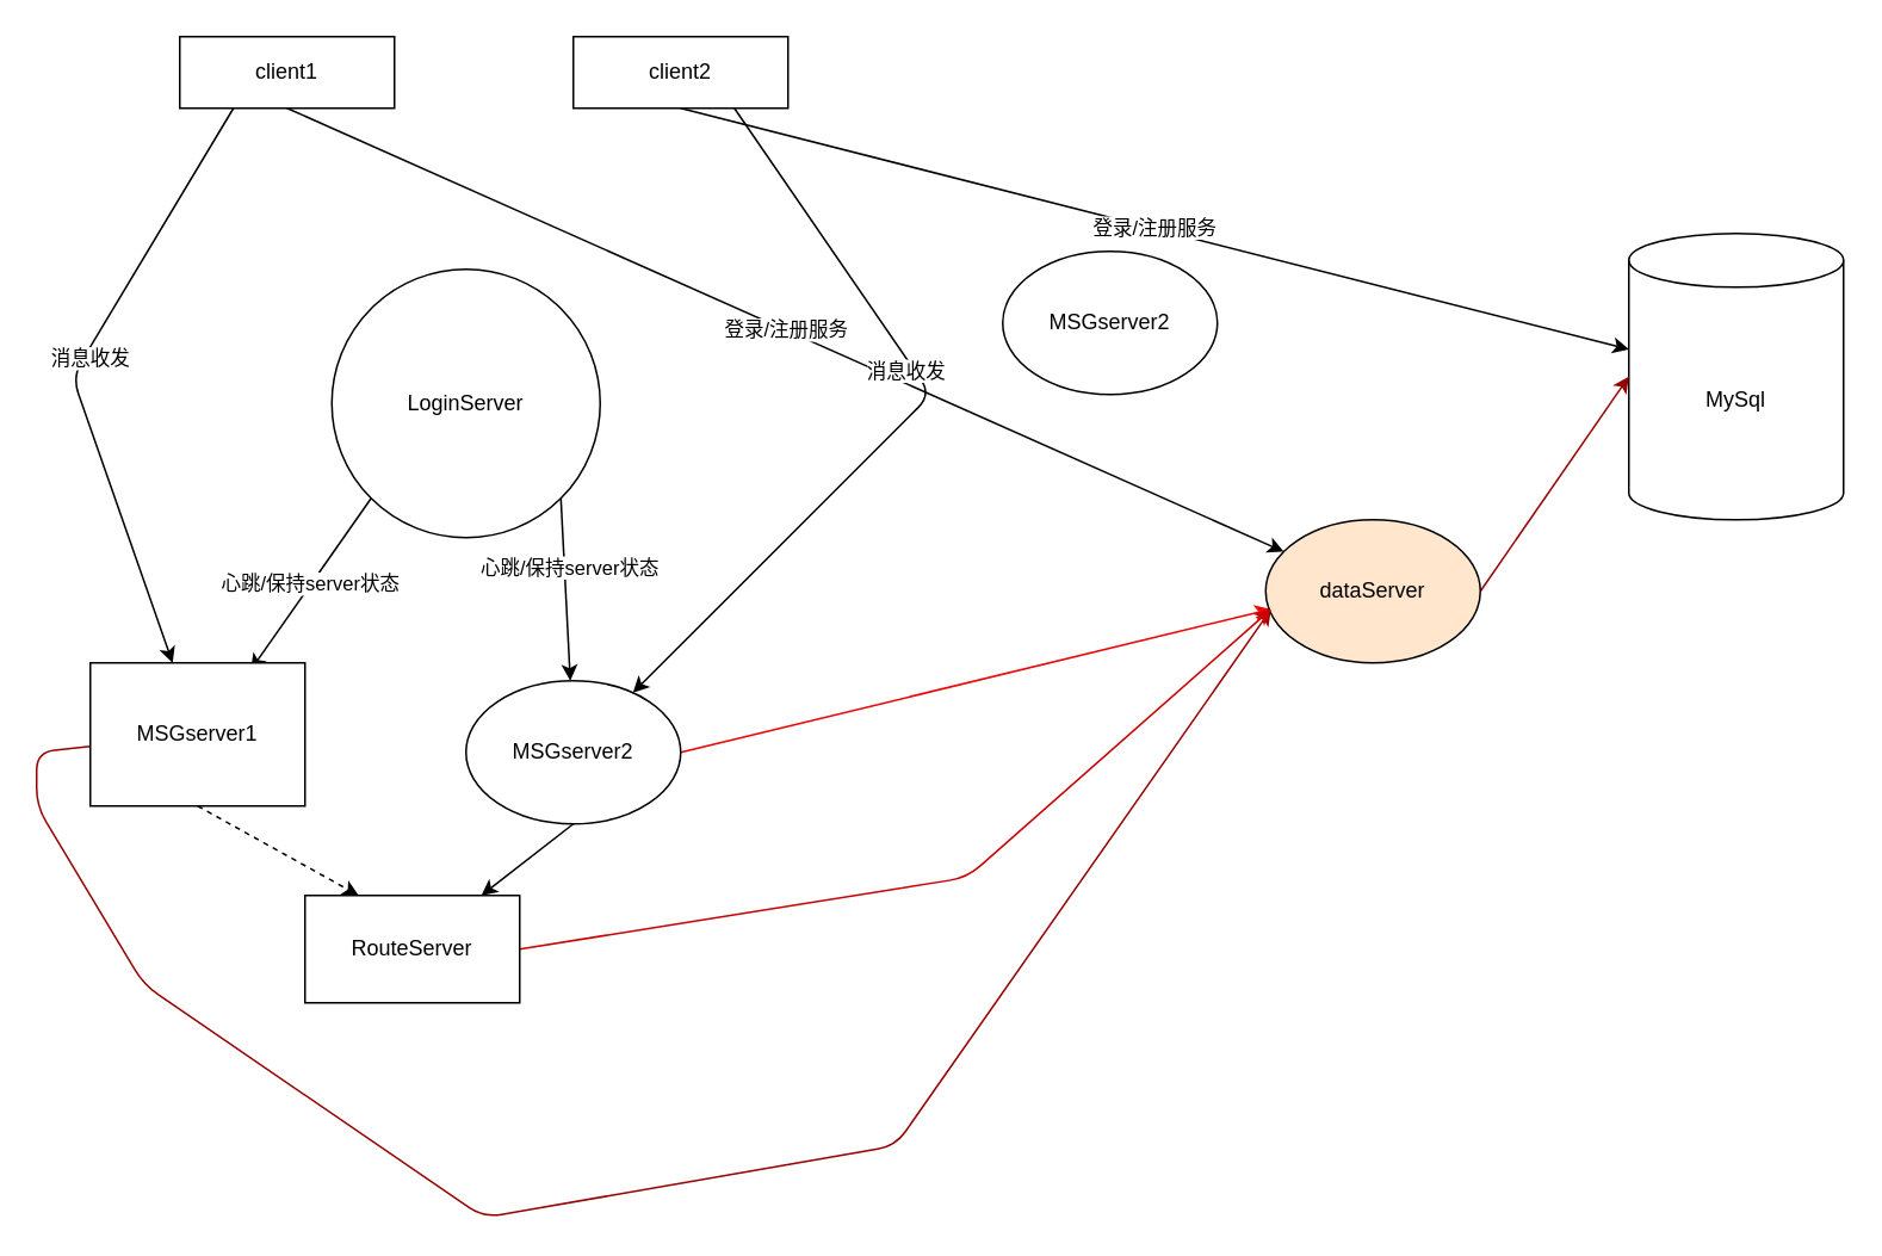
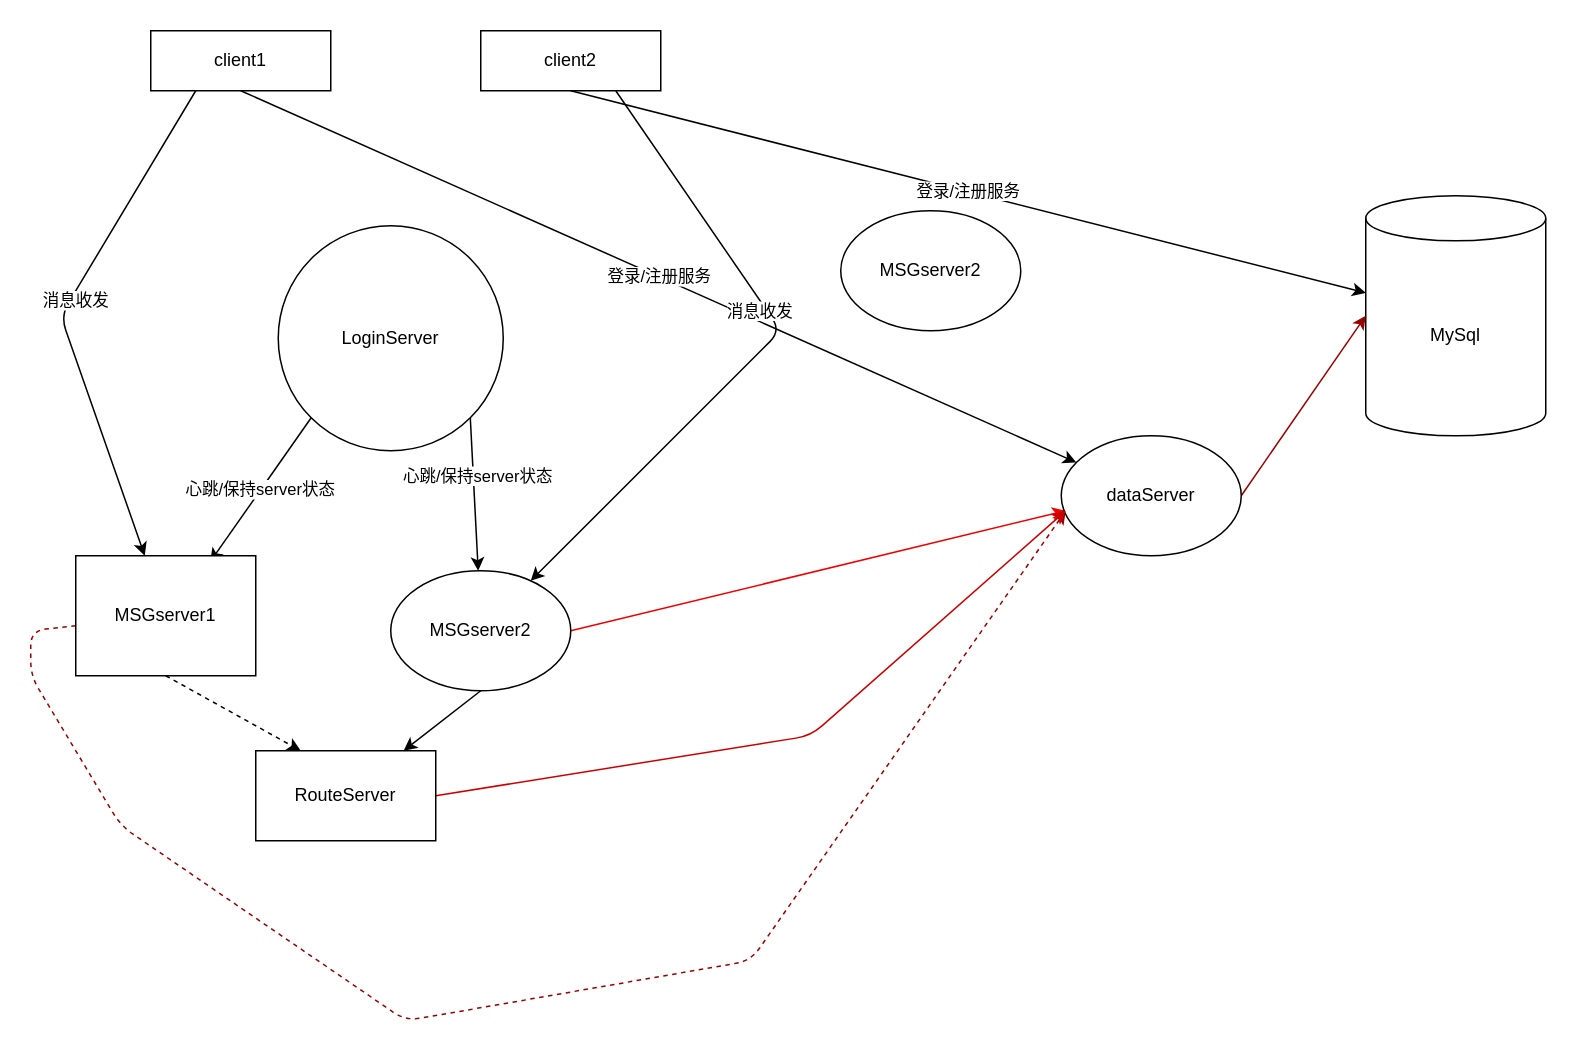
  <mxCell id="0" />
  <mxCell id="1" parent="0" />
  <mxCell id="2" value="登录/注册服务" style="edgeStyle=none;html=1;exitX=0.5;exitY=1;exitDx=0;exitDy=0;" parent="1" source="4" target="21" edge="1"><mxGeometry relative="1" as="geometry" /></mxCell>
  <mxCell id="3" value="消息收发" style="edgeStyle=none;html=1;exitX=0.25;exitY=1;exitDx=0;exitDy=0;" parent="1" source="4" target="15" edge="1"><mxGeometry x="-0.067" y="3" relative="1" as="geometry"><Array as="points"><mxPoint x="40" y="210" /></Array><mxPoint as="offset" /></mxGeometry></mxCell>
  <mxCell id="4" value="client1" style="rounded=0;whiteSpace=wrap;html=1;" parent="1" vertex="1"><mxGeometry x="100" y="20" width="120" height="40" as="geometry" /></mxCell>
  <mxCell id="5" value="登录/注册服务" style="edgeStyle=none;html=1;exitX=0.5;exitY=1;exitDx=0;exitDy=0;" parent="1" source="8" target="19" edge="1"><mxGeometry relative="1" as="geometry" /></mxCell>
  <mxCell id="6" style="edgeStyle=none;html=1;exitX=0.75;exitY=1;exitDx=0;exitDy=0;" parent="1" source="8" target="18" edge="1"><mxGeometry relative="1" as="geometry"><Array as="points"><mxPoint x="520" y="220" /></Array></mxGeometry></mxCell>
  <mxCell id="7" value="消息收发" style="edgeLabel;html=1;align=center;verticalAlign=middle;resizable=0;points=[];" parent="6" vertex="1" connectable="0"><mxGeometry x="-0.188" y="-4" relative="1" as="geometry"><mxPoint as="offset" /></mxGeometry></mxCell>
  <mxCell id="8" value="client2" style="rounded=0;whiteSpace=wrap;html=1;" parent="1" vertex="1"><mxGeometry x="320" y="20" width="120" height="40" as="geometry" /></mxCell>
  <mxCell id="9" value="心跳/保持server状态" style="edgeStyle=none;html=1;exitX=0;exitY=1;exitDx=0;exitDy=0;entryX=0.747;entryY=0.05;entryDx=0;entryDy=0;entryPerimeter=0;" parent="1" source="12" target="15" edge="1"><mxGeometry relative="1" as="geometry" /></mxCell>
  <mxCell id="10" style="edgeStyle=none;html=1;exitX=1;exitY=1;exitDx=0;exitDy=0;" parent="1" source="12" target="18" edge="1"><mxGeometry relative="1" as="geometry" /></mxCell>
  <mxCell id="11" value="心跳/保持server状态" style="edgeLabel;html=1;align=center;verticalAlign=middle;resizable=0;points=[];" parent="10" vertex="1" connectable="0"><mxGeometry x="-0.229" y="2" relative="1" as="geometry"><mxPoint as="offset" /></mxGeometry></mxCell>
  <mxCell id="12" value="LoginServer" style="ellipse;whiteSpace=wrap;html=1;aspect=fixed;" parent="1" vertex="1"><mxGeometry x="185" y="150" width="150" height="150" as="geometry" /></mxCell>
  <mxCell id="13" style="edgeStyle=none;html=1;exitX=0.5;exitY=1;exitDx=0;exitDy=0;entryX=0.25;entryY=0;entryDx=0;entryDy=0;dashed=1;" parent="1" source="15" target="23" edge="1"><mxGeometry relative="1" as="geometry" /></mxCell>
- <mxCell id="14" style="edgeStyle=none;html=1;entryX=0.025;entryY=0.625;entryDx=0;entryDy=0;entryPerimeter=0;strokeColor=#990000;" parent="1" source="15" target="21" edge="1"><mxGeometry relative="1" as="geometry"><Array as="points"><mxPoint x="20" y="420" /><mxPoint x="20" y="450" /><mxPoint x="80" y="550" /><mxPoint x="270" y="680" /><mxPoint x="500" y="640" /></Array></mxGeometry></mxCell>
+ <mxCell id="14" style="edgeStyle=none;html=1;entryX=0.025;entryY=0.625;entryDx=0;entryDy=0;entryPerimeter=0;strokeColor=#990000;dashed=1;" parent="1" source="15" target="21" edge="1"><mxGeometry relative="1" as="geometry"><Array as="points"><mxPoint x="20" y="420" /><mxPoint x="20" y="450" /><mxPoint x="80" y="550" /><mxPoint x="270" y="680" /><mxPoint x="500" y="640" /></Array></mxGeometry></mxCell>
  <mxCell id="15" value="MSGserver1" style="whiteSpace=wrap;html=1;rounded=0;" parent="1" vertex="1"><mxGeometry x="50" y="370" width="120" height="80" as="geometry" /></mxCell>
  <mxCell id="16" style="edgeStyle=none;html=1;exitX=0.5;exitY=1;exitDx=0;exitDy=0;" parent="1" source="18" target="23" edge="1"><mxGeometry relative="1" as="geometry" /></mxCell>
  <mxCell id="17" style="edgeStyle=none;html=1;exitX=1;exitY=0.5;exitDx=0;exitDy=0;fillColor=#FF1110;strokeColor=#F00000;" parent="1" source="18" edge="1"><mxGeometry relative="1" as="geometry"><mxPoint x="710" y="340" as="targetPoint" /></mxGeometry></mxCell>
  <mxCell id="18" value="MSGserver2" style="ellipse;whiteSpace=wrap;html=1;" parent="1" vertex="1"><mxGeometry x="260" y="380" width="120" height="80" as="geometry" /></mxCell>
  <mxCell id="19" value="MySql" style="shape=cylinder3;whiteSpace=wrap;html=1;boundedLbl=1;backgroundOutline=1;size=15;" parent="1" vertex="1"><mxGeometry x="910" y="130" width="120" height="160" as="geometry" /></mxCell>
  <mxCell id="20" style="edgeStyle=none;html=1;exitX=1;exitY=0.5;exitDx=0;exitDy=0;entryX=0;entryY=0.5;entryDx=0;entryDy=0;entryPerimeter=0;strokeColor=#990000;fillColor=#FF0000;" parent="1" source="21" target="19" edge="1"><mxGeometry relative="1" as="geometry" /></mxCell>
- <mxCell id="21" value="dataServer" style="ellipse;whiteSpace=wrap;html=1;fillColor=#ffe6cc;" parent="1" vertex="1"><mxGeometry x="707" y="290" width="120" height="80" as="geometry" /></mxCell>
+ <mxCell id="21" value="dataServer" style="ellipse;whiteSpace=wrap;html=1;" parent="1" vertex="1"><mxGeometry x="707" y="290" width="120" height="80" as="geometry" /></mxCell>
  <mxCell id="22" style="edgeStyle=none;html=1;exitX=1;exitY=0.5;exitDx=0;exitDy=0;strokeColor=#CC0000;" parent="1" source="23" edge="1"><mxGeometry relative="1" as="geometry"><mxPoint x="710" y="340" as="targetPoint" /><Array as="points"><mxPoint x="540" y="490" /></Array></mxGeometry></mxCell>
  <mxCell id="23" value="RouteServer" style="rounded=0;whiteSpace=wrap;html=1;" parent="1" vertex="1"><mxGeometry x="170" y="500" width="120" height="60" as="geometry" /></mxCell>
  <mxCell id="24" value="MSGserver2" style="ellipse;whiteSpace=wrap;html=1;" vertex="1" parent="1"><mxGeometry x="560" y="140" width="120" height="80" as="geometry" /></mxCell>
